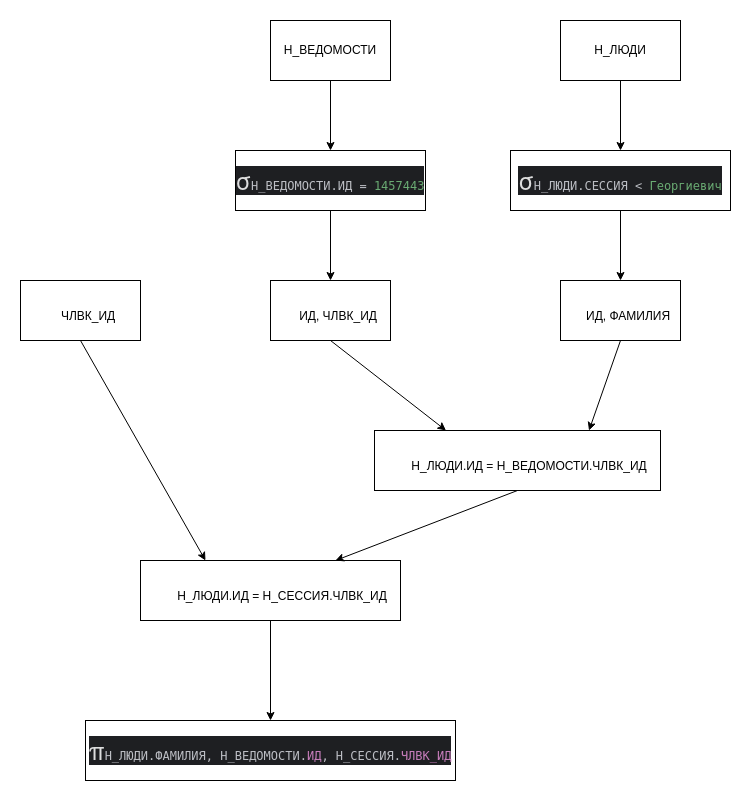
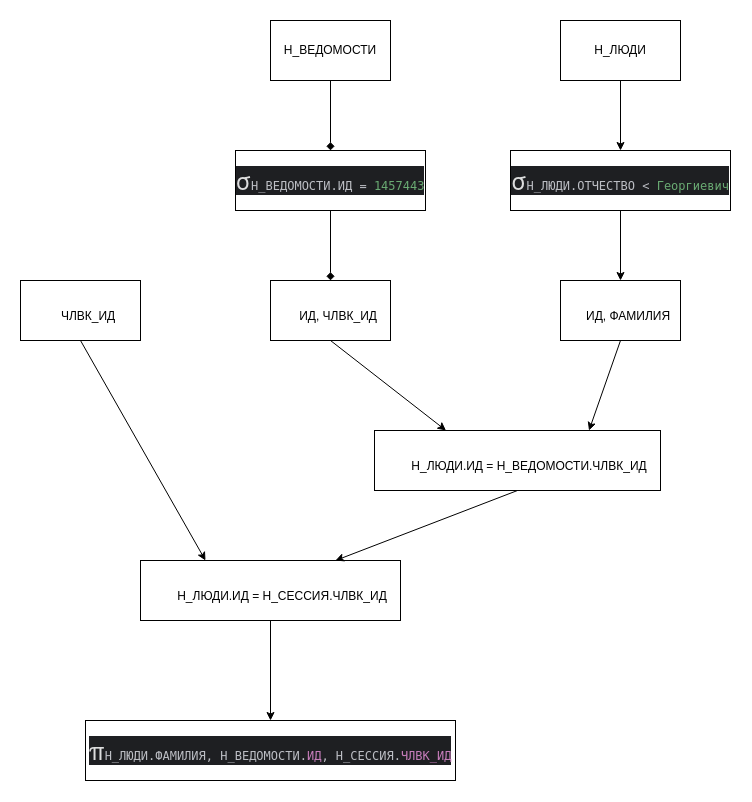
  <mxCell id="0" />
  <mxCell id="1" parent="0" />
  <mxCell id="2" value="Н_ЛЮДИ" style="rounded=0;whiteSpace=wrap;html=1;" parent="1" vertex="1"><mxGeometry x="560" y="20" width="120" height="60" as="geometry" /></mxCell>
  <mxCell id="3" value="Н_ВЕДОМОСТИ" style="rounded=0;whiteSpace=wrap;html=1;" parent="1" vertex="1"><mxGeometry x="270" y="20" width="120" height="60" as="geometry" /></mxCell>
- <mxCell id="4" value="&lt;div style=&quot;background-color:#1e1f22;color:#bcbec4&quot;&gt;&lt;pre style=&quot;font-family:'JetBrains Mono',monospace;font-size:9,8pt;&quot;&gt;&lt;span style=&quot;color: rgba(255, 255, 255, 0.85); font-family: &amp;quot;Helvetica Neue&amp;quot;; text-align: start; white-space: normal;&quot;&gt;&lt;font style=&quot;font-size: 24px;&quot;&gt;σ&lt;/font&gt;&lt;/span&gt;Н_ЛЮДИ.СЕССИЯ &amp;lt; &lt;span style=&quot;color:#6aab73;&quot;&gt;Георгиевич&lt;/span&gt;&lt;/pre&gt;&lt;/div&gt;" style="rounded=0;whiteSpace=wrap;html=1;" parent="1" vertex="1"><mxGeometry x="510" y="150" width="220" height="60" as="geometry" /></mxCell>
+ <mxCell id="4" value="&lt;div style=&quot;background-color:#1e1f22;color:#bcbec4&quot;&gt;&lt;pre style=&quot;font-family:'JetBrains Mono',monospace;font-size:9,8pt;&quot;&gt;&lt;span style=&quot;color: rgba(255, 255, 255, 0.85); font-family: &amp;quot;Helvetica Neue&amp;quot;; text-align: start; white-space: normal;&quot;&gt;&lt;font style=&quot;font-size: 24px;&quot;&gt;σ&lt;/font&gt;&lt;/span&gt;Н_ЛЮДИ.ОТЧЕСТВО &amp;lt; &lt;span style=&quot;color:#6aab73;&quot;&gt;Георгиевич&lt;/span&gt;&lt;/pre&gt;&lt;/div&gt;" style="rounded=0;whiteSpace=wrap;html=1;" parent="1" vertex="1"><mxGeometry x="510" y="150" width="220" height="60" as="geometry" /></mxCell>
  <mxCell id="5" value="" style="endArrow=classic;html=1;rounded=0;exitX=0.5;exitY=1;exitDx=0;exitDy=0;entryX=0.5;entryY=0;entryDx=0;entryDy=0;" parent="1" source="2" target="4" edge="1"><mxGeometry width="50" height="50" relative="1" as="geometry"><mxPoint x="350" y="300" as="sourcePoint" /><mxPoint x="400" y="250" as="targetPoint" /></mxGeometry></mxCell>
  <mxCell id="6" value="&lt;div style=&quot;background-color:#1e1f22;color:#bcbec4&quot;&gt;&lt;pre style=&quot;font-family:'JetBrains Mono',monospace;font-size:9,8pt;&quot;&gt;&lt;span style=&quot;color: rgba(255, 255, 255, 0.85); font-family: &amp;quot;Helvetica Neue&amp;quot;; text-align: start; white-space: normal;&quot;&gt;&lt;font style=&quot;font-size: 24px;&quot;&gt;σ&lt;/font&gt;&lt;/span&gt;Н_ВЕДОМОСТИ.ИД = &lt;span style=&quot;color:#6aab73;&quot;&gt;1457443&lt;/span&gt;&lt;/pre&gt;&lt;/div&gt;" style="rounded=0;whiteSpace=wrap;html=1;" parent="1" vertex="1"><mxGeometry x="235" y="150" width="190" height="60" as="geometry" /></mxCell>
- <mxCell id="7" value="" style="endArrow=classic;html=1;rounded=0;exitX=0.5;exitY=1;exitDx=0;exitDy=0;entryX=0.5;entryY=0;entryDx=0;entryDy=0;" parent="1" source="3" target="6" edge="1"><mxGeometry width="50" height="50" relative="1" as="geometry"><mxPoint x="350" y="300" as="sourcePoint" /><mxPoint x="400" y="250" as="targetPoint" /></mxGeometry></mxCell>
+ <mxCell id="7" value="" style="endArrow=diamond;html=1;rounded=0;exitX=0.5;exitY=1;exitDx=0;exitDy=0;entryX=0.5;entryY=0;entryDx=0;entryDy=0;" parent="1" source="3" target="6" edge="1"><mxGeometry width="50" height="50" relative="1" as="geometry"><mxPoint x="350" y="300" as="sourcePoint" /><mxPoint x="400" y="250" as="targetPoint" /></mxGeometry></mxCell>
  <mxCell id="8" value="&lt;span style=&quot;color: rgba(255, 255, 255, 0.85); font-family: &amp;quot;Helvetica Neue&amp;quot;; text-align: start; background-color: initial;&quot;&gt;&lt;font style=&quot;font-size: 24px;&quot;&gt;π&lt;/font&gt;&lt;/span&gt;ЧЛВК_ИД" style="rounded=0;whiteSpace=wrap;html=1;" parent="1" vertex="1"><mxGeometry x="20" y="280" width="120" height="60" as="geometry" /></mxCell>
  <mxCell id="9" value="&lt;span style=&quot;color: rgba(255, 255, 255, 0.85); font-family: &amp;quot;Helvetica Neue&amp;quot;; text-align: start; background-color: initial;&quot;&gt;&lt;font style=&quot;font-size: 24px;&quot;&gt;π&lt;/font&gt;&lt;/span&gt;ИД, ЧЛВК_ИД" style="rounded=0;whiteSpace=wrap;html=1;" parent="1" vertex="1"><mxGeometry x="270" y="280" width="120" height="60" as="geometry" /></mxCell>
- <mxCell id="10" value="" style="endArrow=classic;html=1;rounded=0;exitX=0.5;exitY=1;exitDx=0;exitDy=0;entryX=0.5;entryY=0;entryDx=0;entryDy=0;" parent="1" source="6" target="9" edge="1"><mxGeometry width="50" height="50" relative="1" as="geometry"><mxPoint x="350" y="300" as="sourcePoint" /><mxPoint x="400" y="250" as="targetPoint" /></mxGeometry></mxCell>
+ <mxCell id="10" value="" style="endArrow=diamond;html=1;rounded=0;exitX=0.5;exitY=1;exitDx=0;exitDy=0;entryX=0.5;entryY=0;entryDx=0;entryDy=0;" parent="1" source="6" target="9" edge="1"><mxGeometry width="50" height="50" relative="1" as="geometry"><mxPoint x="350" y="300" as="sourcePoint" /><mxPoint x="400" y="250" as="targetPoint" /></mxGeometry></mxCell>
  <mxCell id="11" value="&lt;span style=&quot;color: rgba(255, 255, 255, 0.85); font-family: &amp;quot;Helvetica Neue&amp;quot;; text-align: start; background-color: initial;&quot;&gt;&lt;font style=&quot;font-size: 24px;&quot;&gt;π&lt;/font&gt;&lt;/span&gt;ИД, ФАМИЛИЯ" style="rounded=0;whiteSpace=wrap;html=1;" parent="1" vertex="1"><mxGeometry x="560" y="280" width="120" height="60" as="geometry" /></mxCell>
  <mxCell id="12" value="" style="endArrow=classic;html=1;rounded=0;exitX=0.5;exitY=1;exitDx=0;exitDy=0;entryX=0.5;entryY=0;entryDx=0;entryDy=0;" parent="1" source="4" target="11" edge="1"><mxGeometry width="50" height="50" relative="1" as="geometry"><mxPoint x="350" y="300" as="sourcePoint" /><mxPoint x="400" y="250" as="targetPoint" /></mxGeometry></mxCell>
  <mxCell id="13" value="&lt;span style=&quot;color: rgba(255, 255, 255, 0.85); font-family: &amp;quot;Helvetica Neue&amp;quot;; text-align: start; background-color: initial;&quot;&gt;&lt;font style=&quot;font-size: 24px;&quot;&gt;⋈&lt;/font&gt;&lt;/span&gt;Н_ЛЮДИ.ИД = Н_ВЕДОМОСТИ.ЧЛВК_ИД" style="rounded=0;whiteSpace=wrap;html=1;" parent="1" vertex="1"><mxGeometry x="374" y="430" width="286" height="60" as="geometry" /></mxCell>
  <mxCell id="14" value="" style="endArrow=classic;html=1;rounded=0;exitX=0.5;exitY=1;exitDx=0;exitDy=0;entryX=0.25;entryY=0;entryDx=0;entryDy=0;" parent="1" source="9" target="13" edge="1"><mxGeometry width="50" height="50" relative="1" as="geometry"><mxPoint x="350" y="440" as="sourcePoint" /><mxPoint x="400" y="390" as="targetPoint" /></mxGeometry></mxCell>
  <mxCell id="15" value="" style="endArrow=classic;html=1;rounded=0;exitX=0.5;exitY=1;exitDx=0;exitDy=0;entryX=0.75;entryY=0;entryDx=0;entryDy=0;" parent="1" source="11" target="13" edge="1"><mxGeometry width="50" height="50" relative="1" as="geometry"><mxPoint x="350" y="440" as="sourcePoint" /><mxPoint x="400" y="390" as="targetPoint" /></mxGeometry></mxCell>
  <mxCell id="16" value="&lt;span style=&quot;color: rgba(255, 255, 255, 0.85); font-family: &amp;quot;Helvetica Neue&amp;quot;; text-align: start; background-color: initial;&quot;&gt;&lt;font style=&quot;font-size: 24px;&quot;&gt;⋈&lt;/font&gt;&lt;/span&gt;Н_ЛЮДИ.ИД = Н_СЕССИЯ.ЧЛВК_ИД" style="rounded=0;whiteSpace=wrap;html=1;" parent="1" vertex="1"><mxGeometry x="140" y="560" width="260" height="60" as="geometry" /></mxCell>
  <mxCell id="17" value="" style="endArrow=classic;html=1;rounded=0;exitX=0.5;exitY=1;exitDx=0;exitDy=0;entryX=0.25;entryY=0;entryDx=0;entryDy=0;" parent="1" source="8" target="16" edge="1"><mxGeometry width="50" height="50" relative="1" as="geometry"><mxPoint x="350" y="440" as="sourcePoint" /><mxPoint x="400" y="390" as="targetPoint" /></mxGeometry></mxCell>
  <mxCell id="18" value="" style="endArrow=classic;html=1;rounded=0;exitX=0.5;exitY=1;exitDx=0;exitDy=0;entryX=0.75;entryY=0;entryDx=0;entryDy=0;" parent="1" source="13" target="16" edge="1"><mxGeometry width="50" height="50" relative="1" as="geometry"><mxPoint x="350" y="440" as="sourcePoint" /><mxPoint x="400" y="390" as="targetPoint" /></mxGeometry></mxCell>
  <mxCell id="19" value="&lt;div style=&quot;background-color:#1e1f22;color:#bcbec4&quot;&gt;&lt;pre style=&quot;font-family:'JetBrains Mono',monospace;font-size:9,8pt;&quot;&gt;&lt;span style=&quot;color: rgba(255, 255, 255, 0.85); font-family: &amp;quot;Helvetica Neue&amp;quot;; text-align: start; white-space: normal;&quot;&gt;&lt;font style=&quot;font-size: 24px;&quot;&gt;π&lt;/font&gt;&lt;/span&gt;Н_ЛЮДИ.ФАМИЛИЯ, Н_ВЕДОМОСТИ.&lt;span style=&quot;color:#c77dbb;&quot;&gt;ИД&lt;/span&gt;, Н_СЕССИЯ.&lt;span style=&quot;color:#c77dbb;&quot;&gt;ЧЛВК_ИД&lt;/span&gt;&lt;/pre&gt;&lt;/div&gt;" style="rounded=0;whiteSpace=wrap;html=1;" parent="1" vertex="1"><mxGeometry x="85" y="720" width="370" height="60" as="geometry" /></mxCell>
  <mxCell id="20" value="" style="endArrow=classic;html=1;rounded=0;exitX=0.5;exitY=1;exitDx=0;exitDy=0;entryX=0.5;entryY=0;entryDx=0;entryDy=0;" parent="1" source="16" target="19" edge="1"><mxGeometry width="50" height="50" relative="1" as="geometry"><mxPoint x="350" y="680" as="sourcePoint" /><mxPoint x="400" y="630" as="targetPoint" /></mxGeometry></mxCell>
